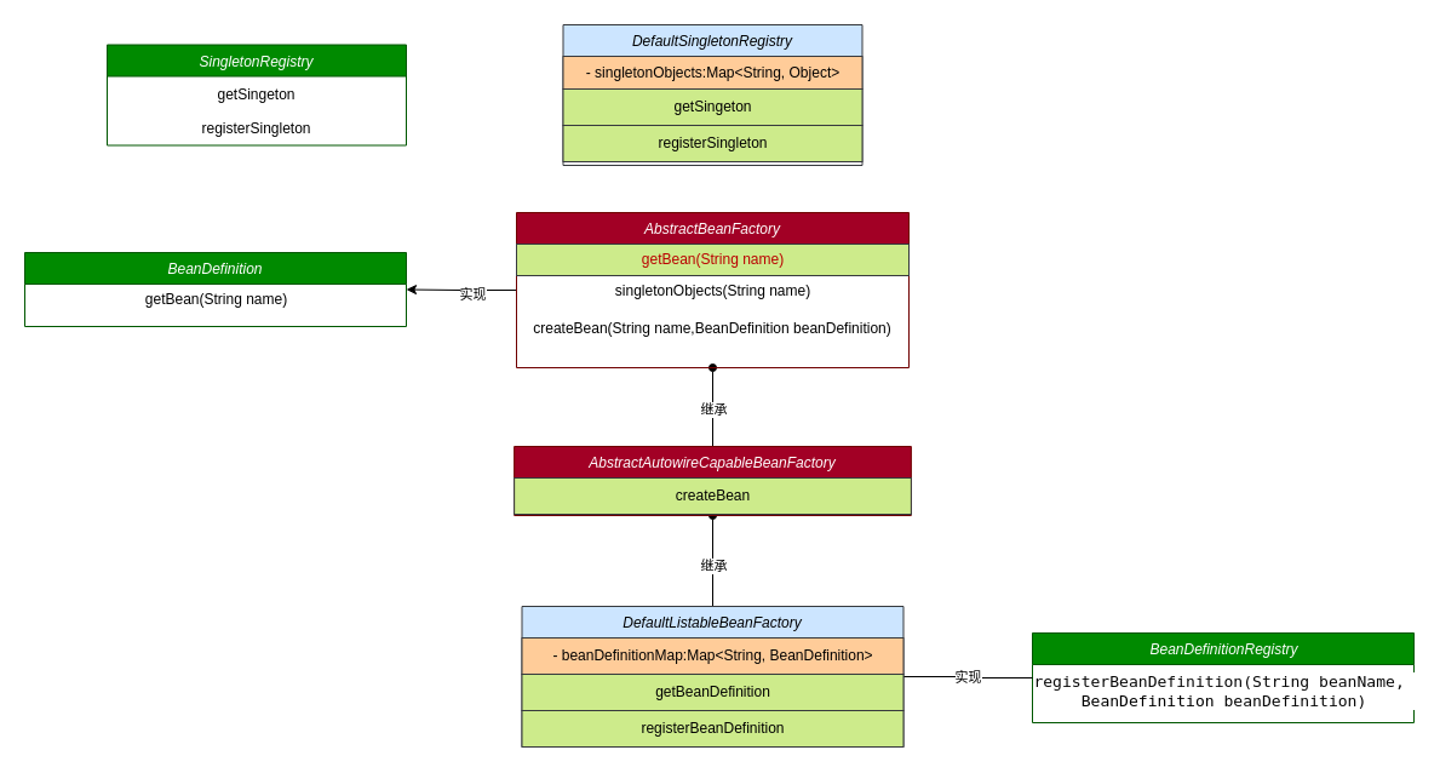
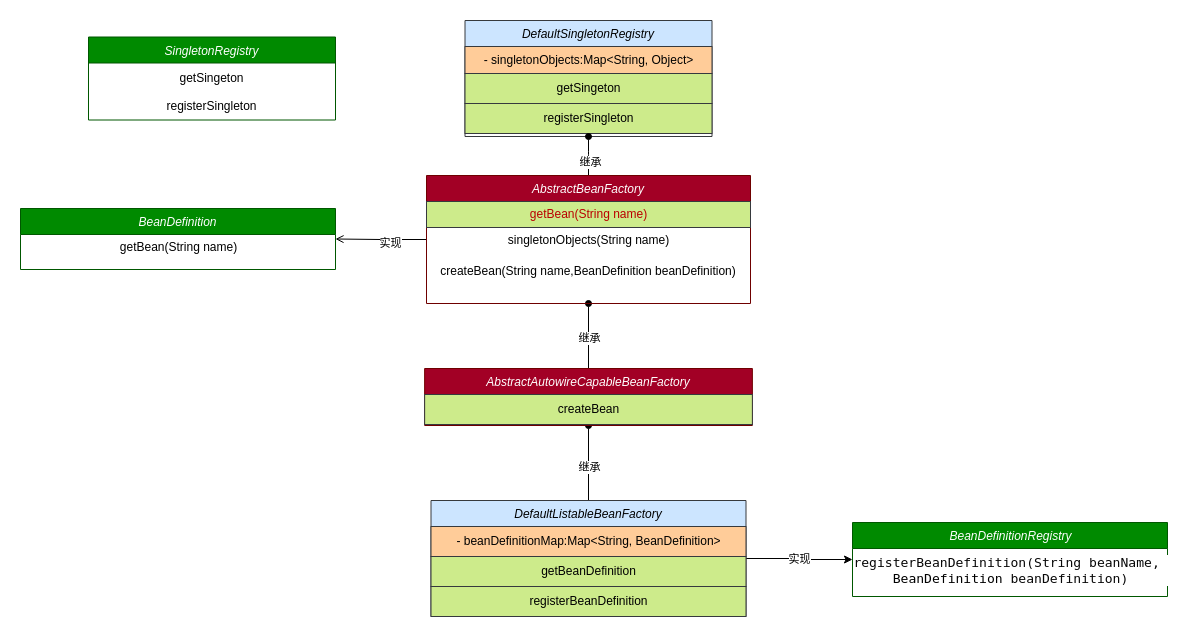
  <mxCell id="0" />
  <mxCell id="1" parent="0" />
  <mxCell id="2" value="SingletonRegistry" style="swimlane;fontStyle=2;align=center;verticalAlign=top;childLayout=stackLayout;horizontal=1;startSize=26;horizontalStack=0;resizeParent=1;resizeLast=0;collapsible=1;marginBottom=0;rounded=0;shadow=0;strokeWidth=1;fillColor=#008a00;strokeColor=#005700;fontColor=#ffffff;" parent="1" vertex="1"><mxGeometry x="88" y="36.5" width="247" height="83" as="geometry"><mxRectangle x="515" y="14" width="160" height="26" as="alternateBounds" /></mxGeometry></mxCell>
  <mxCell id="3" value="getSingeton" style="text;align=center;fillColor=none;html=1;verticalAlign=middle;whiteSpace=wrap;rounded=0;" parent="2" vertex="1"><mxGeometry y="26" width="247" height="30" as="geometry" /></mxCell>
  <mxCell id="4" value="registerSingleton" style="text;align=center;fillColor=none;html=1;verticalAlign=middle;whiteSpace=wrap;rounded=0;" parent="2" vertex="1"><mxGeometry y="56" width="247" height="27" as="geometry" /></mxCell>
  <mxCell id="5" value="DefaultSingletonRegistry" style="swimlane;fontStyle=2;align=center;verticalAlign=top;childLayout=stackLayout;horizontal=1;startSize=26;horizontalStack=0;resizeParent=1;resizeLast=0;collapsible=1;marginBottom=0;rounded=0;shadow=0;strokeWidth=1;fillColor=#cce5ff;strokeColor=#36393d;aspect=fixed;" parent="1" vertex="1"><mxGeometry x="464.5" y="20" width="247" height="116" as="geometry"><mxRectangle x="250" y="130" width="160" height="26" as="alternateBounds" /></mxGeometry></mxCell>
  <mxCell id="6" value="-&amp;nbsp;singletonObjects&lt;span style=&quot;background-color: initial;&quot;&gt;:Map&amp;lt;String, Object&amp;gt;&lt;/span&gt;" style="text;html=1;align=center;verticalAlign=middle;resizable=0;points=[];autosize=1;strokeColor=#36393d;fillColor=#ffcc99;" vertex="1" parent="5"><mxGeometry y="26" width="247" height="27" as="geometry" /></mxCell>
  <mxCell id="7" value="getSingeton" style="text;strokeColor=#36393d;align=center;fillColor=#cdeb8b;html=1;verticalAlign=middle;whiteSpace=wrap;rounded=0;" parent="5" vertex="1"><mxGeometry y="53" width="247" height="30" as="geometry" /></mxCell>
  <mxCell id="8" value="registerSingleton" style="text;strokeColor=#36393d;align=center;fillColor=#cdeb8b;html=1;verticalAlign=middle;whiteSpace=wrap;rounded=0;" parent="5" vertex="1"><mxGeometry y="83" width="247" height="30" as="geometry" /></mxCell>
- <mxCell id="9" value="" style="edgeStyle=orthogonalEdgeStyle;rounded=0;orthogonalLoop=1;jettySize=auto;html=1;" parent="1" source="19" target="11" edge="1"><mxGeometry relative="1" as="geometry" /></mxCell>
+ <mxCell id="9" value="" style="edgeStyle=orthogonalEdgeStyle;rounded=0;orthogonalLoop=1;jettySize=auto;html=1;endArrow=open;" parent="1" source="19" target="11" edge="1"><mxGeometry relative="1" as="geometry" /></mxCell>
  <mxCell id="10" value="实现" style="edgeLabel;html=1;align=center;verticalAlign=middle;resizable=0;points=[];" parent="9" vertex="1" connectable="0"><mxGeometry x="-0.2" y="3" relative="1" as="geometry"><mxPoint as="offset" /></mxGeometry></mxCell>
  <mxCell id="11" value="BeanDefinition" style="swimlane;fontStyle=2;align=center;verticalAlign=top;childLayout=stackLayout;horizontal=1;startSize=26;horizontalStack=0;resizeParent=1;resizeLast=0;collapsible=1;marginBottom=0;rounded=0;shadow=0;strokeWidth=1;fillColor=#008a00;strokeColor=#005700;fontColor=#ffffff;" parent="1" vertex="1"><mxGeometry x="20" y="208" width="315" height="61" as="geometry"><mxRectangle x="51" y="11" width="160" height="26" as="alternateBounds" /></mxGeometry></mxCell>
  <mxCell id="12" value="getBean(String name)" style="text;html=1;align=center;verticalAlign=middle;resizable=0;points=[];autosize=1;strokeColor=none;fillColor=none;" parent="11" vertex="1"><mxGeometry y="26" width="315" height="26" as="geometry" /></mxCell>
  <mxCell id="13" value="BeanDefinitionRegistry" style="swimlane;fontStyle=2;align=center;verticalAlign=top;childLayout=stackLayout;horizontal=1;startSize=26;horizontalStack=0;resizeParent=1;resizeLast=0;collapsible=1;marginBottom=0;rounded=0;shadow=0;strokeWidth=1;html=1;fillColor=#008a00;fontColor=#ffffff;strokeColor=#005700;" parent="1" vertex="1"><mxGeometry x="852" y="522" width="315" height="74" as="geometry"><mxRectangle x="504" y="358" width="160" height="26" as="alternateBounds" /></mxGeometry></mxCell>
  <mxCell id="14" value="&lt;div style=&quot;background-color: rgb(255, 255, 255); color: rgb(8, 8, 8); font-family: &amp;quot;JetBrains Mono&amp;quot;, monospace; font-size: 9.8pt;&quot;&gt;registerBeanDefinition(String &lt;span style=&quot;font-size: 9.8pt;&quot;&gt;beanName,&amp;nbsp;&lt;/span&gt;&lt;/div&gt;&lt;div style=&quot;background-color: rgb(255, 255, 255); color: rgb(8, 8, 8); font-family: &amp;quot;JetBrains Mono&amp;quot;, monospace; font-size: 9.8pt;&quot;&gt;&lt;span style=&quot;font-size: 9.8pt; color: rgb(0, 0, 0);&quot;&gt;BeanDefinition &lt;/span&gt;&lt;span style=&quot;font-size: 9.8pt;&quot;&gt;beanDefinition&lt;/span&gt;&lt;span style=&quot;font-size: 9.8pt;&quot;&gt;)&lt;/span&gt;&lt;/div&gt;" style="text;html=1;align=center;verticalAlign=middle;resizable=0;points=[];autosize=1;strokeColor=none;fillColor=none;" parent="13" vertex="1"><mxGeometry y="26" width="315" height="44" as="geometry" /></mxCell>
  <mxCell id="15" value="" style="edgeStyle=orthogonalEdgeStyle;rounded=0;orthogonalLoop=1;jettySize=auto;html=1;endArrow=oval;endFill=1;" parent="1" source="26" target="19" edge="1"><mxGeometry relative="1" as="geometry" /></mxCell>
  <mxCell id="16" value="继承" style="edgeLabel;html=1;align=center;verticalAlign=middle;resizable=0;points=[];" parent="15" vertex="1" connectable="0"><mxGeometry x="-0.019" relative="1" as="geometry"><mxPoint y="1" as="offset" /></mxGeometry></mxCell>
+ <mxCell id="17" style="edgeStyle=orthogonalEdgeStyle;rounded=1;orthogonalLoop=1;jettySize=auto;html=1;endArrow=oval;endFill=1;" parent="1" source="19" target="5" edge="1"><mxGeometry relative="1" as="geometry"><mxPoint x="772" y="239" as="sourcePoint" /><mxPoint x="854" y="248" as="targetPoint" /></mxGeometry></mxCell>
+ <mxCell id="18" value="继承" style="edgeLabel;html=1;align=center;verticalAlign=middle;resizable=0;points=[];" parent="17" vertex="1" connectable="0"><mxGeometry x="-0.316" y="-1" relative="1" as="geometry"><mxPoint as="offset" /></mxGeometry></mxCell>
  <mxCell id="19" value="AbstractBeanFactory" style="swimlane;fontStyle=2;align=center;verticalAlign=top;childLayout=stackLayout;horizontal=1;startSize=26;horizontalStack=0;resizeParent=1;resizeLast=0;collapsible=1;marginBottom=0;rounded=0;shadow=0;strokeWidth=1;fillColor=#a20025;strokeColor=#6F0000;fontColor=#ffffff;" parent="1" vertex="1"><mxGeometry x="426" y="175" width="324" height="128" as="geometry"><mxRectangle x="250" y="130" width="160" height="26" as="alternateBounds" /></mxGeometry></mxCell>
  <mxCell id="20" value="&lt;font color=&quot;rgba(0, 0, 0, 0)&quot;&gt;getBean(String name)&lt;/font&gt;" style="text;align=center;verticalAlign=middle;resizable=0;points=[];autosize=1;strokeColor=#36393d;fillColor=#cdeb8b;glass=0;rounded=0;shadow=0;gradientColor=none;labelBackgroundColor=none;labelBorderColor=none;html=1;fontColor=#FF0000;" parent="19" vertex="1"><mxGeometry y="26" width="324" height="26" as="geometry" /></mxCell>
  <mxCell id="21" value="singletonObjects(String name)" style="text;html=1;align=center;verticalAlign=middle;resizable=0;points=[];autosize=1;strokeColor=none;fillColor=none;" parent="19" vertex="1"><mxGeometry y="52" width="324" height="26" as="geometry" /></mxCell>
  <mxCell id="22" value="createBean(String name,BeanDefinition beanDefinition)" style="text;strokeColor=none;align=center;fillColor=none;html=1;verticalAlign=middle;whiteSpace=wrap;rounded=0;" parent="19" vertex="1"><mxGeometry y="78" width="324" height="36" as="geometry" /></mxCell>
  <mxCell id="23" value="" style="edgeStyle=orthogonalEdgeStyle;orthogonalLoop=1;jettySize=auto;html=1;endArrow=oval;endFill=1;rounded=1;" parent="1" source="28" target="26" edge="1"><mxGeometry relative="1" as="geometry" /></mxCell>
  <mxCell id="24" value="继承" style="edgeLabel;html=1;align=center;verticalAlign=middle;resizable=0;points=[];" parent="23" vertex="1" connectable="0"><mxGeometry x="-0.131" y="-1" width="50" height="30" relative="1" as="geometry"><mxPoint x="-25" y="-15" as="offset" /></mxGeometry></mxCell>
- <mxCell id="25" value="实现" style="edgeStyle=orthogonalEdgeStyle;orthogonalLoop=1;jettySize=auto;html=1;entryX=0;entryY=0.5;entryDx=0;entryDy=0;rounded=1;endArrow=none;" parent="1" source="28" target="13" edge="1"><mxGeometry relative="1" as="geometry" /></mxCell>
+ <mxCell id="25" value="实现" style="edgeStyle=orthogonalEdgeStyle;orthogonalLoop=1;jettySize=auto;html=1;entryX=0;entryY=0.5;entryDx=0;entryDy=0;rounded=1;" parent="1" source="28" target="13" edge="1"><mxGeometry relative="1" as="geometry" /></mxCell>
  <mxCell id="26" value="AbstractAutowireCapableBeanFactory" style="swimlane;fontStyle=2;align=center;verticalAlign=top;childLayout=stackLayout;horizontal=1;startSize=26;horizontalStack=0;resizeParent=1;resizeLast=0;collapsible=1;marginBottom=0;rounded=0;shadow=0;strokeWidth=1;fillColor=#a20025;fontColor=#ffffff;strokeColor=#6F0000;aspect=fixed;swimlaneFillColor=default;fillStyle=auto;" parent="1" vertex="1"><mxGeometry x="424.13" y="368" width="327.75" height="57" as="geometry"><mxRectangle x="250" y="130" width="160" height="26" as="alternateBounds" /></mxGeometry></mxCell>
  <mxCell id="27" value="createBean" style="text;html=1;align=center;verticalAlign=middle;resizable=0;points=[];autosize=1;strokeColor=#36393d;fillColor=#cdeb8b;" parent="26" vertex="1"><mxGeometry y="26" width="327.75" height="30" as="geometry" /></mxCell>
  <mxCell id="28" value="DefaultListableBeanFactory" style="swimlane;fontStyle=2;align=center;verticalAlign=top;childLayout=stackLayout;horizontal=1;startSize=26;horizontalStack=0;resizeParent=1;resizeLast=0;collapsible=1;marginBottom=0;rounded=0;shadow=0;strokeWidth=1;fillColor=#cce5ff;strokeColor=#36393d;" parent="1" vertex="1"><mxGeometry x="430.5" y="500" width="315" height="116" as="geometry"><mxRectangle x="250" y="130" width="160" height="26" as="alternateBounds" /></mxGeometry></mxCell>
  <mxCell id="29" value="- beanDefinitionMap:Map&amp;lt;String, BeanDefinition&amp;gt;" style="text;html=1;align=center;verticalAlign=middle;resizable=0;points=[];autosize=1;strokeColor=#36393d;fillColor=#ffcc99;" parent="28" vertex="1"><mxGeometry y="26" width="315" height="30" as="geometry" /></mxCell>
  <mxCell id="30" value="getBeanDefinition" style="text;html=1;align=center;verticalAlign=middle;resizable=0;points=[];autosize=1;strokeColor=#36393d;fillColor=#cdeb8b;" parent="28" vertex="1"><mxGeometry y="56" width="315" height="30" as="geometry" /></mxCell>
  <mxCell id="31" value="registerBeanDefinition" style="text;strokeColor=#36393d;align=center;fillColor=#cdeb8b;html=1;verticalAlign=middle;whiteSpace=wrap;rounded=0;" parent="28" vertex="1"><mxGeometry y="86" width="315" height="30" as="geometry" /></mxCell>
